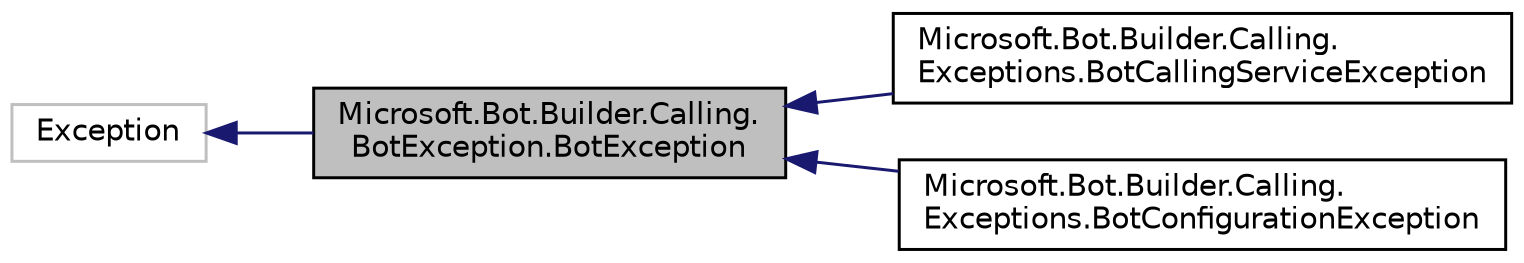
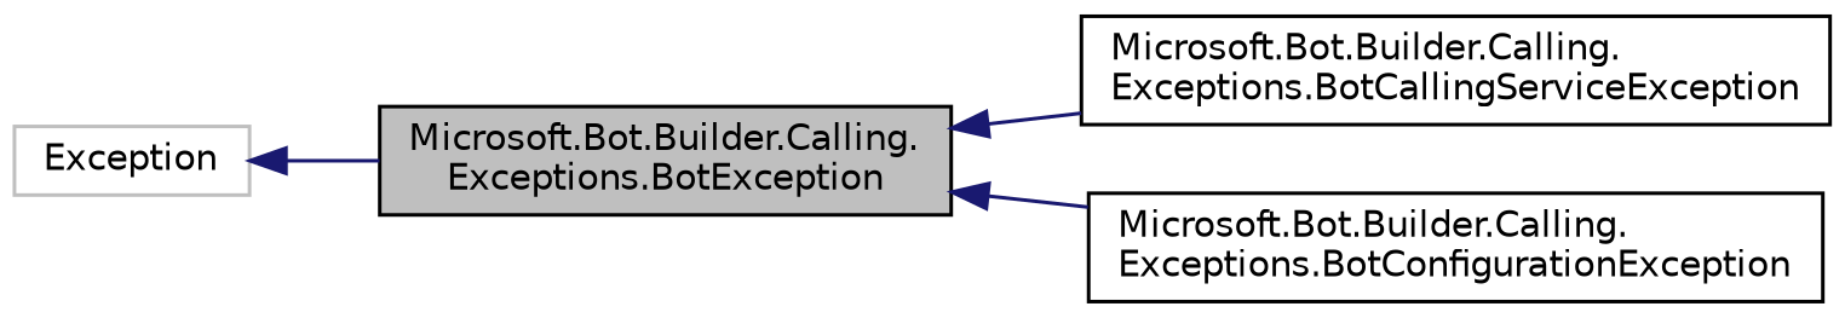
  digraph {
    rankdir=LR
    node [color=black fillcolor=white fontname=Helvetica fontsize=10 shape=record style=filled]
    edge [color=midnightblue dir=back fontname=Helvetica fontsize=10 labelfontname=Helvetica labelfontsize=10 style=solid]
-   n1 [fillcolor=grey75 fontcolor=black height=0.2 label="Microsoft.Bot.Builder.Calling.\lBotException.BotException" width=0.4]
+   n1 [fillcolor=grey75 fontcolor=black height=0.2 label="Microsoft.Bot.Builder.Calling.\lExceptions.BotException" width=0.4]
    n2 [height=0.2 label="Microsoft.Bot.Builder.Calling.\lExceptions.BotCallingServiceException" width=0.4]
    n3 [height=0.2 label="Microsoft.Bot.Builder.Calling.\lExceptions.BotConfigurationException" width=0.4]
    n4 [color=grey75 height=0.2 label=Exception width=0.4]
    n1 -> n2
    n1 -> n3
    n4 -> n1
  }
